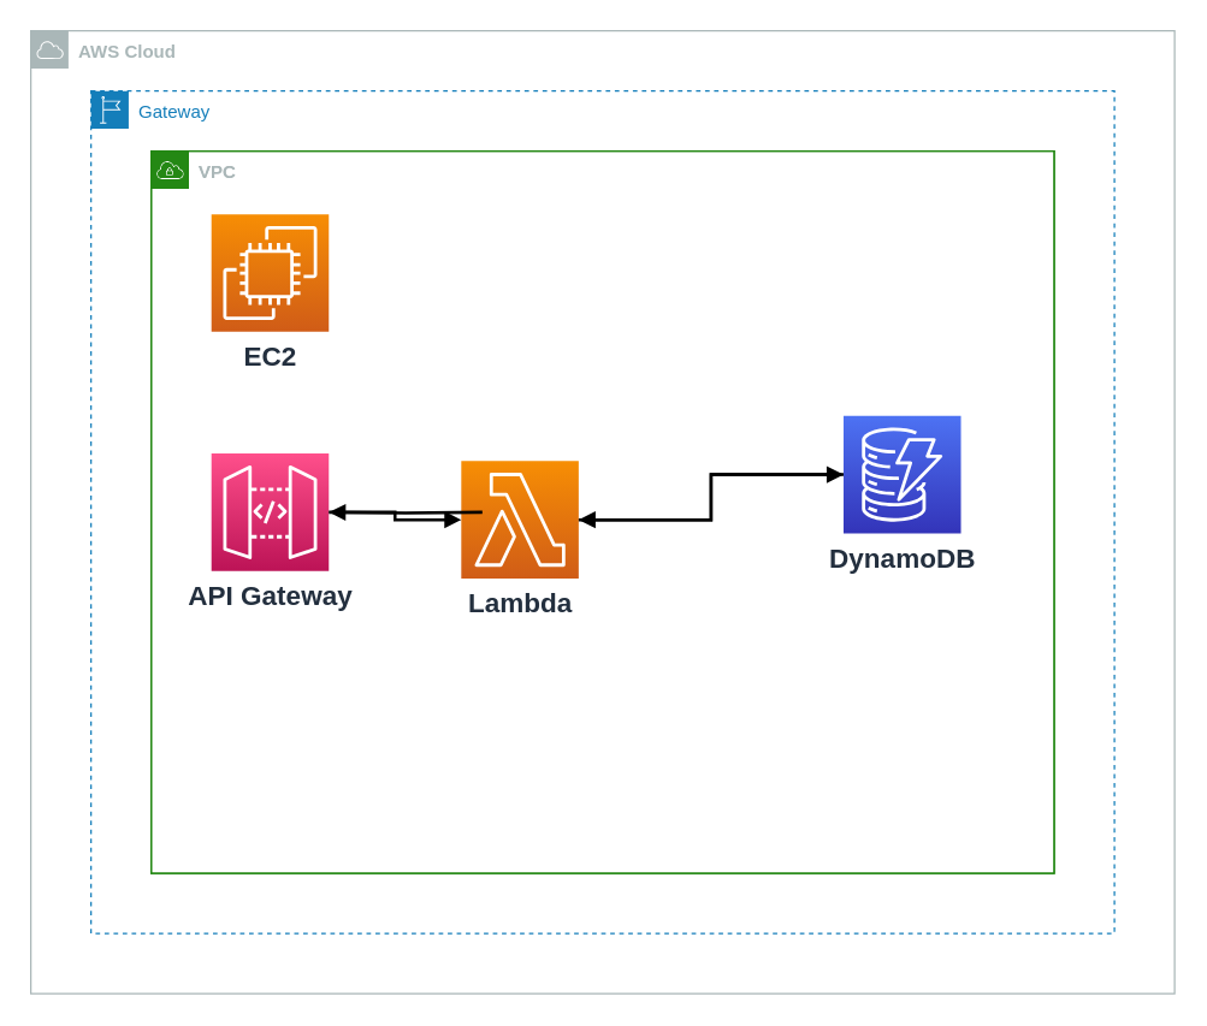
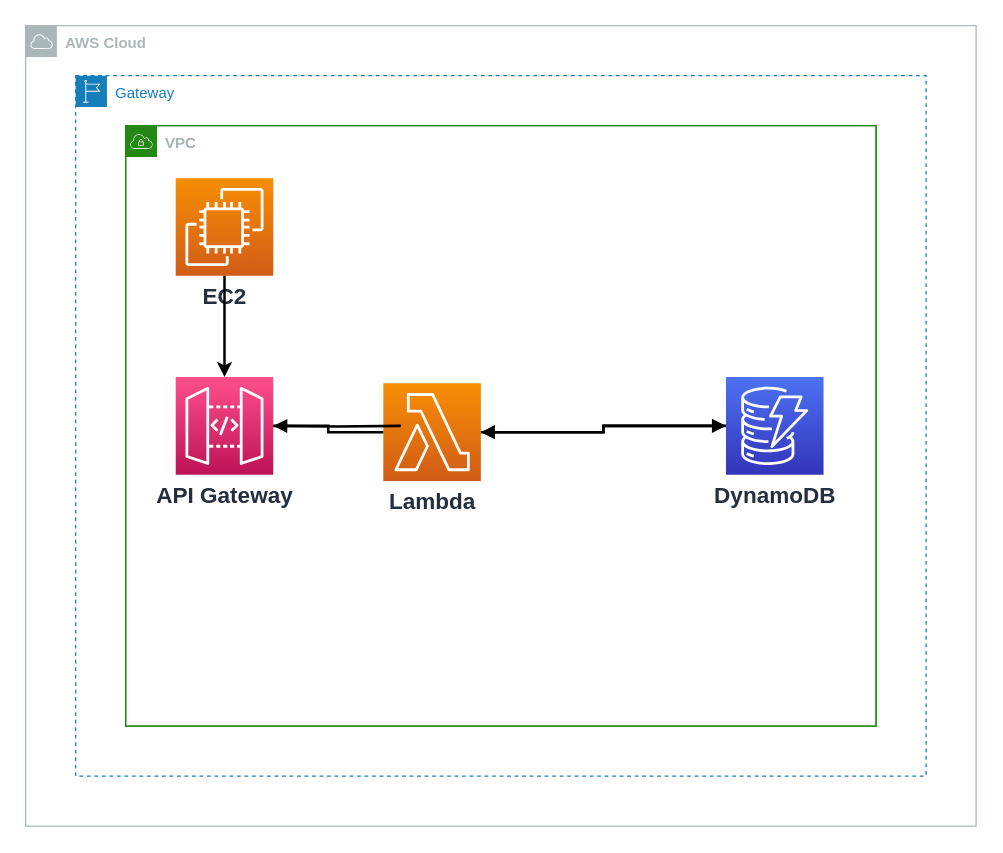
  <mxCell id="0" />
  <mxCell id="1" parent="0" />
  <mxCell id="2" value="AWS Cloud" style="sketch=0;outlineConnect=0;gradientColor=none;html=1;whiteSpace=wrap;fontSize=12;fontStyle=1;shape=mxgraph.aws4.group;grIcon=mxgraph.aws4.group_aws_cloud;strokeColor=#AAB7B8;fillColor=none;verticalAlign=top;align=left;spacingLeft=30;fontColor=#AAB7B8;dashed=0;" parent="1" vertex="1"><mxGeometry x="20" y="20" width="760" height="640" as="geometry" /></mxCell>
  <mxCell id="3" value="VPC" style="points=[[0,0],[0.25,0],[0.5,0],[0.75,0],[1,0],[1,0.25],[1,0.5],[1,0.75],[1,1],[0.75,1],[0.5,1],[0.25,1],[0,1],[0,0.75],[0,0.5],[0,0.25]];outlineConnect=0;gradientColor=none;html=1;whiteSpace=wrap;fontSize=12;fontStyle=0;container=1;pointerEvents=0;collapsible=0;recursiveResize=0;shape=mxgraph.aws4.group;grIcon=mxgraph.aws4.group_vpc;strokeColor=#248814;fillColor=none;verticalAlign=top;align=left;spacingLeft=30;fontColor=#AAB7B8;dashed=0;" parent="1" vertex="1"><mxGeometry x="100" y="100" width="600" height="480" as="geometry" /></mxCell>
  <mxCell id="4" value="Gateway" style="points=[[0,0],[0.25,0],[0.5,0],[0.75,0],[1,0],[1,0.25],[1,0.5],[1,0.75],[1,1],[0.75,1],[0.5,1],[0.25,1],[0,1],[0,0.75],[0,0.5],[0,0.25]];outlineConnect=0;gradientColor=none;html=1;whiteSpace=wrap;fontSize=12;fontStyle=0;container=1;pointerEvents=0;collapsible=0;recursiveResize=0;shape=mxgraph.aws4.group;grIcon=mxgraph.aws4.group_region;strokeColor=#147EBA;fillColor=none;verticalAlign=top;align=left;spacingLeft=30;fontColor=#147EBA;dashed=1;" parent="1" vertex="1"><mxGeometry x="60" y="60" width="680" height="560" as="geometry" /></mxCell>
  <mxCell id="5" value="VPC" style="points=[[0,0],[0.25,0],[0.5,0],[0.75,0],[1,0],[1,0.25],[1,0.5],[1,0.75],[1,1],[0.75,1],[0.5,1],[0.25,1],[0,1],[0,0.75],[0,0.5],[0,0.25]];outlineConnect=0;gradientColor=none;html=1;whiteSpace=wrap;fontSize=12;fontStyle=1;container=1;pointerEvents=0;collapsible=0;recursiveResize=0;shape=mxgraph.aws4.group;grIcon=mxgraph.aws4.group_vpc;strokeColor=#248814;fillColor=none;verticalAlign=top;align=left;spacingLeft=30;fontColor=#AAB7B8;dashed=0;" parent="4" vertex="1"><mxGeometry x="40" y="40" width="600" height="480" as="geometry" /></mxCell>
  <mxCell id="6" value="EC2" style="sketch=0;points=[[0,0,0],[0.25,0,0],[0.5,0,0],[0.75,0,0],[1,0,0],[0,1,0],[0.25,1,0],[0.5,1,0],[0.75,1,0],[1,1,0],[0,0.25,0],[0,0.5,0],[0,0.75,0],[1,0.25,0],[1,0.5,0],[1,0.75,0]];outlineConnect=0;fontColor=#232F3E;gradientColor=#F78E04;gradientDirection=north;fillColor=#D05C17;strokeColor=#ffffff;dashed=0;verticalLabelPosition=bottom;verticalAlign=top;align=center;html=1;fontSize=18;fontStyle=1;aspect=fixed;shape=mxgraph.aws4.resourceIcon;resIcon=mxgraph.aws4.ec2;" parent="5" vertex="1"><mxGeometry x="40" y="42" width="78" height="78" as="geometry" /></mxCell>
  <mxCell id="7" value="&lt;b&gt;&lt;font style=&quot;font-size: 18px;&quot;&gt;API Gateway&lt;/font&gt;&lt;/b&gt;" style="sketch=0;points=[[0,0,0],[0.25,0,0],[0.5,0,0],[0.75,0,0],[1,0,0],[0,1,0],[0.25,1,0],[0.5,1,0],[0.75,1,0],[1,1,0],[0,0.25,0],[0,0.5,0],[0,0.75,0],[1,0.25,0],[1,0.5,0],[1,0.75,0]];outlineConnect=0;fontColor=#232F3E;gradientColor=#FF4F8B;gradientDirection=north;fillColor=#BC1356;strokeColor=#ffffff;dashed=0;verticalLabelPosition=bottom;verticalAlign=top;align=center;html=1;fontSize=12;fontStyle=0;aspect=fixed;shape=mxgraph.aws4.resourceIcon;resIcon=mxgraph.aws4.api_gateway;" parent="5" vertex="1"><mxGeometry x="40" y="201" width="78" height="78" as="geometry" /></mxCell>
- <mxCell id="8" value="&lt;b&gt;&lt;font style=&quot;font-size: 18px;&quot;&gt;DynamoDB&lt;/font&gt;&lt;/b&gt;" style="sketch=0;points=[[0,0,0],[0.25,0,0],[0.5,0,0],[0.75,0,0],[1,0,0],[0,1,0],[0.25,1,0],[0.5,1,0],[0.75,1,0],[1,1,0],[0,0.25,0],[0,0.5,0],[0,0.75,0],[1,0.25,0],[1,0.5,0],[1,0.75,0]];outlineConnect=0;fontColor=#232F3E;gradientColor=#4D72F3;gradientDirection=north;fillColor=#3334B9;strokeColor=#ffffff;dashed=0;verticalLabelPosition=bottom;verticalAlign=top;align=center;html=1;fontSize=12;fontStyle=0;aspect=fixed;shape=mxgraph.aws4.resourceIcon;resIcon=mxgraph.aws4.dynamodb;" parent="5" vertex="1"><mxGeometry x="460" y="176" width="78" height="78" as="geometry" /></mxCell>
+ <mxCell id="8" value="&lt;b&gt;&lt;font style=&quot;font-size: 18px;&quot;&gt;DynamoDB&lt;/font&gt;&lt;/b&gt;" style="sketch=0;points=[[0,0,0],[0.25,0,0],[0.5,0,0],[0.75,0,0],[1,0,0],[0,1,0],[0.25,1,0],[0.5,1,0],[0.75,1,0],[1,1,0],[0,0.25,0],[0,0.5,0],[0,0.75,0],[1,0.25,0],[1,0.5,0],[1,0.75,0]];outlineConnect=0;fontColor=#232F3E;gradientColor=#4D72F3;gradientDirection=north;fillColor=#3334B9;strokeColor=#ffffff;dashed=0;verticalLabelPosition=bottom;verticalAlign=top;align=center;html=1;fontSize=12;fontStyle=0;aspect=fixed;shape=mxgraph.aws4.resourceIcon;resIcon=mxgraph.aws4.dynamodb;" parent="5" vertex="1"><mxGeometry x="480" y="201" width="78" height="78" as="geometry" /></mxCell>
  <mxCell id="9" value="&lt;font style=&quot;font-size: 18px;&quot;&gt;Lambda&lt;/font&gt;" style="sketch=0;points=[[0,0,0],[0.25,0,0],[0.5,0,0],[0.75,0,0],[1,0,0],[0,1,0],[0.25,1,0],[0.5,1,0],[0.75,1,0],[1,1,0],[0,0.25,0],[0,0.5,0],[0,0.75,0],[1,0.25,0],[1,0.5,0],[1,0.75,0]];outlineConnect=0;fontColor=#232F3E;gradientColor=#F78E04;gradientDirection=north;fillColor=#D05C17;strokeColor=#ffffff;dashed=0;verticalLabelPosition=bottom;verticalAlign=top;align=center;html=1;fontSize=12;fontStyle=1;aspect=fixed;shape=mxgraph.aws4.resourceIcon;resIcon=mxgraph.aws4.lambda;" parent="5" vertex="1"><mxGeometry x="206" y="206" width="78" height="78" as="geometry" /></mxCell>
- <mxCell id="11" value="" style="edgeStyle=orthogonalEdgeStyle;html=1;endArrow=block;elbow=vertical;startArrow=none;endFill=1;strokeColor=default;rounded=0;labelBackgroundColor=#FFFFFF;fontStyle=0;exitX=1;exitY=0.5;exitDx=0;exitDy=0;exitPerimeter=0;strokeWidth=2;entryX=0;entryY=0.5;entryDx=0;entryDy=0;entryPerimeter=0;" parent="5" source="7" target="9" edge="1"><mxGeometry width="100" relative="1" as="geometry"><mxPoint x="128" y="250" as="sourcePoint" /><mxPoint x="230" y="250" as="targetPoint" /></mxGeometry></mxCell>
+ <mxCell id="10" style="edgeStyle=none;html=1;entryX=0.5;entryY=0;entryDx=0;entryDy=0;entryPerimeter=0;fontFamily=Helvetica;fontSize=18;fontColor=#232F3E;fontStyle=1;strokeWidth=2;" parent="5" source="6" target="7" edge="1"><mxGeometry relative="1" as="geometry"><mxPoint x="540" y="118" as="sourcePoint" /><mxPoint x="299" y="199" as="targetPoint" /></mxGeometry></mxCell>
+ <mxCell id="11" value="" style="edgeStyle=orthogonalEdgeStyle;html=1;endArrow=none;elbow=vertical;startArrow=none;endFill=1;strokeColor=default;rounded=0;labelBackgroundColor=#FFFFFF;fontStyle=0;exitX=1;exitY=0.5;exitDx=0;exitDy=0;exitPerimeter=0;strokeWidth=2;entryX=0;entryY=0.5;entryDx=0;entryDy=0;entryPerimeter=0;" parent="5" source="7" target="9" edge="1"><mxGeometry width="100" relative="1" as="geometry"><mxPoint x="128" y="250" as="sourcePoint" /><mxPoint x="230" y="250" as="targetPoint" /></mxGeometry></mxCell>
  <mxCell id="12" value="" style="edgeStyle=orthogonalEdgeStyle;html=1;endArrow=block;elbow=vertical;startArrow=none;endFill=1;strokeColor=default;rounded=0;labelBackgroundColor=#FFFFFF;fontStyle=0;exitX=0;exitY=0.5;exitDx=0;exitDy=0;exitPerimeter=0;strokeWidth=2;entryX=1;entryY=0.5;entryDx=0;entryDy=0;entryPerimeter=0;" parent="5" source="8" target="9" edge="1"><mxGeometry width="100" relative="1" as="geometry"><mxPoint x="230" y="250" as="sourcePoint" /><mxPoint x="128" y="250" as="targetPoint" /></mxGeometry></mxCell>
  <mxCell id="13" value="" style="edgeStyle=orthogonalEdgeStyle;html=1;endArrow=block;elbow=vertical;startArrow=none;endFill=1;strokeColor=default;rounded=0;labelBackgroundColor=#FFFFFF;fontStyle=0;exitX=1;exitY=0.5;exitDx=0;exitDy=0;exitPerimeter=0;strokeWidth=2;entryX=0;entryY=0.5;entryDx=0;entryDy=0;entryPerimeter=0;" parent="5" source="9" target="8" edge="1"><mxGeometry width="100" relative="1" as="geometry"><mxPoint x="309" y="250" as="sourcePoint" /><mxPoint x="410" y="250" as="targetPoint" /></mxGeometry></mxCell>
  <mxCell id="14" value="" style="edgeStyle=orthogonalEdgeStyle;html=1;endArrow=block;elbow=vertical;startArrow=none;endFill=1;strokeColor=default;rounded=0;labelBackgroundColor=#FFFFFF;fontStyle=0;exitX=1;exitY=0.5;exitDx=0;exitDy=0;exitPerimeter=0;strokeWidth=2;entryX=1;entryY=0.5;entryDx=0;entryDy=0;entryPerimeter=0;" parent="4" target="7" edge="1"><mxGeometry width="100" relative="1" as="geometry"><mxPoint x="260" y="280" as="sourcePoint" /><mxPoint x="238" y="119" as="targetPoint" /></mxGeometry></mxCell>
